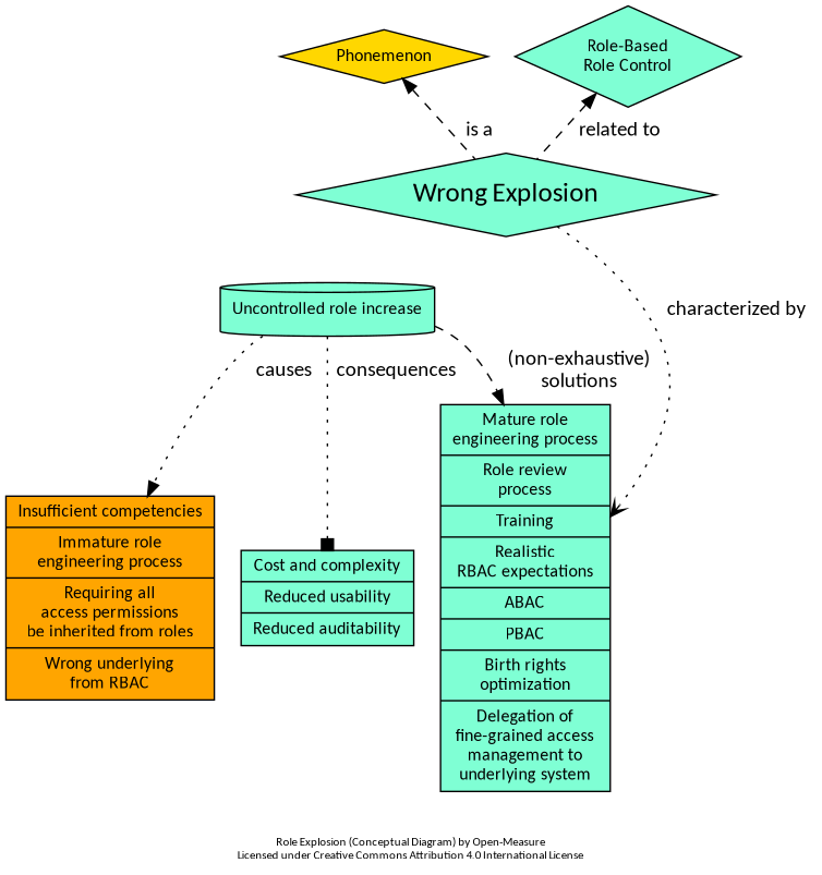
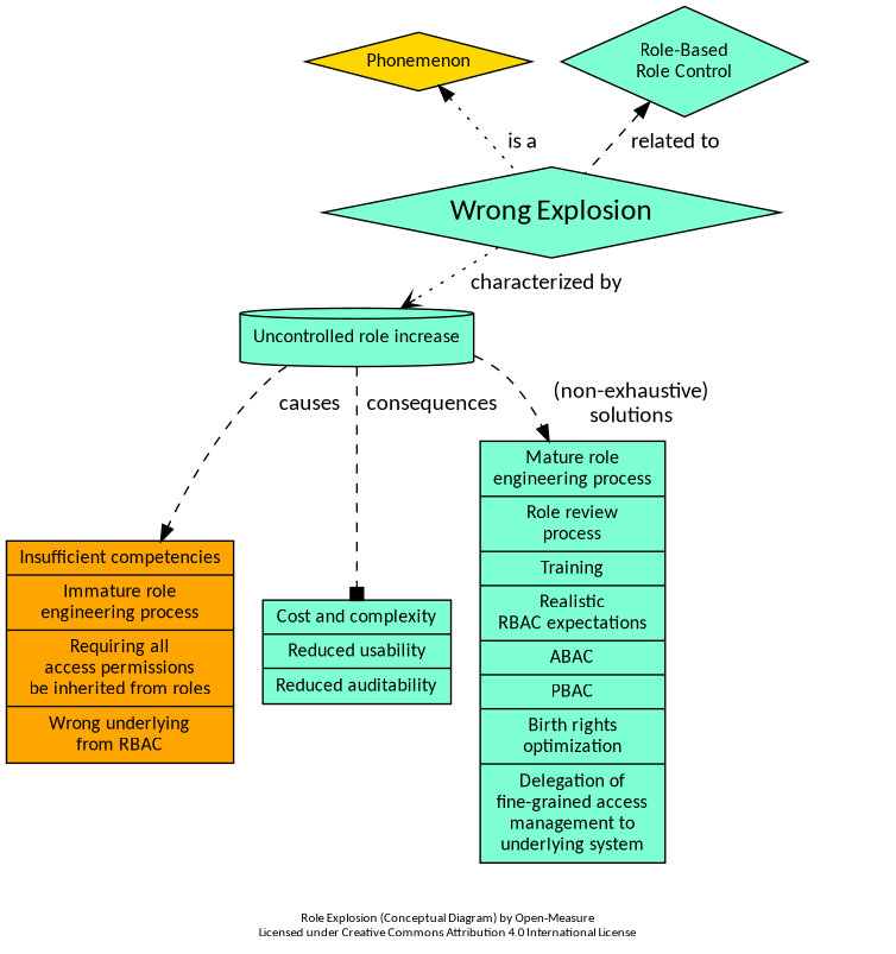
  digraph {
    compound=true
    fontname=Calibri
    fontsize=8
    label="Role Explosion (Conceptual Diagram) by Open-Measure\nLicensed under Creative Commons Attribution 4.0 International License"
    newrank=true
    packmode=clust
    rankdir=TB
    ranksep=0
    splines=curve
    node [fillcolor=aquamarine fontname=Calibri fontsize=12 shape=diamond style=filled]
    edge [fontname=Calibri minlen=1 style=dotted weight=10]
    n1 [fillcolor=gold label=Phonemenon]
    n2 [fontsize=18 label="Wrong Explosion"]
    n3 [label="Uncontrolled role increase" shape=cylinder]
    n4 [color=black fillcolor=orange fontcolor=black label="{Insufficient competencies|Immature role\nengineering process|Requiring all\naccess permissions\nbe inherited from roles|Wrong underlying\nfrom RBAC}" shape=record]
    n5 [color=black fontcolor=black label="{Cost and complexity|Reduced usability|Reduced auditability}" shape=record]
    n6 [color=black fontcolor=black label="{Mature role\nengineering process|Role review\nprocess|Training|Realistic\nRBAC expectations|ABAC|PBAC|Birth rights\noptimization|Delegation of\nfine-grained access\nmanagement to\nunderlying system}" shape=record]
    n7 [label="Role-Based\nRole Control"]
-   n1 -> n2 [dir=back label="  is a  " style=dashed]
-   n2 -> n6 [arrowhead=vee label="  characterized by  " weight=""]
-   n3 -> n4 [arrowhead=normal label="  causes  "]
-   n3 -> n5 [arrowhead=box label="  consequences  "]
+   n1 -> n2 [dir=back label="  is a  "]
+   n2 -> n3 [arrowhead=vee label="  characterized by  " weight=""]
+   n3 -> n4 [arrowhead=normal label="  causes  " style=dashed]
+   n3 -> n5 [arrowhead=box label="  consequences  " style=dashed]
    n3 -> n6 [arrowhead=normal label="  (non-exhaustive)  \n  solutions  " style=dashed]
    n7 -> n2 [dir=back label="  related to  " style=dashed]
  }
